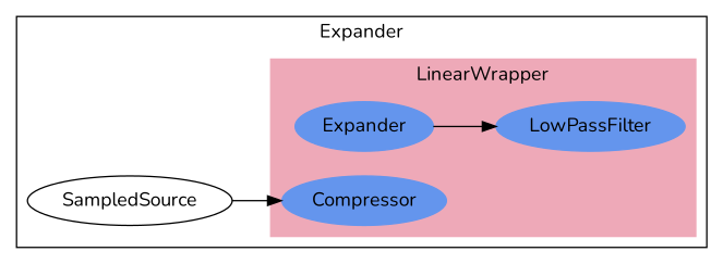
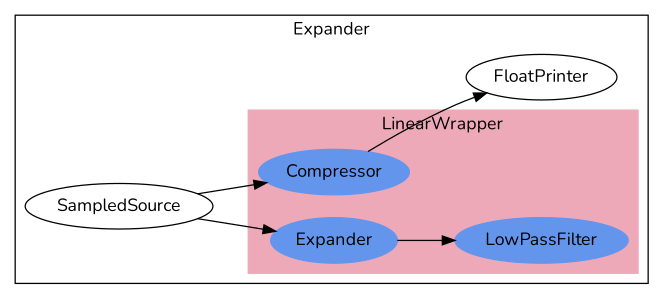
  digraph {
    fontname=Nunito
    rankdir=LR
    node [color=cornflowerblue fontname=Nunito style=filled]
    edge [fontname=Nunito]
    n1 [label=Expander]
    n2 [label=LowPassFilter]
    n3 [label=Compressor]
    n4 [label=SampledSource color="" style=""]
+   n5 [label=FloatPrinter color="" style=""]
    subgraph cluster_1 {
      label=Expander
      n4
+     n5
      subgraph cluster_2 {
        color=pink2
        label="LinearWrapper\n"
        style=filled
        n1
        n2
        n3
      }
    }
    n1 -> n2
+   n3 -> n5
+   n4 -> n1
    n4 -> n3
  }
